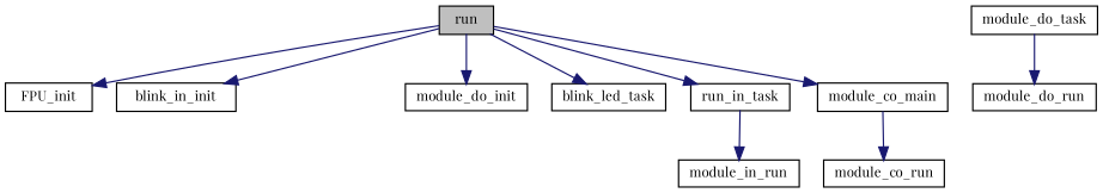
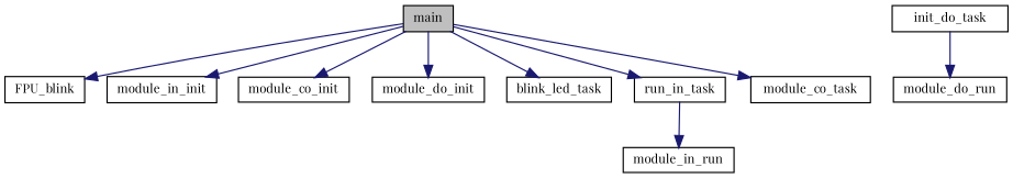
  digraph {
    fontname="Playfair Display"
    rankdir=TB
    node [color=black fillcolor=white fontname="Playfair Display" fontsize=10 shape=record style=filled]
    edge [color=midnightblue fontname="Playfair Display" fontsize=10 labelfontname=Helvetica labelfontsize=10 style=solid]
-   n1 [fillcolor=grey75 fontcolor=black height=0.2 label=run width=0.4]
-   n2 [height=0.2 label=FPU_init width=0.4]
-   n3 [height=0.2 label=blink_in_init width=0.4]
+   n1 [fillcolor=grey75 fontcolor=black height=0.2 label=main width=0.4]
+   n2 [height=0.2 label=FPU_blink width=0.4]
+   n3 [height=0.2 label=module_in_init width=0.4]
+   n4 [height=0.2 label=module_co_init width=0.4]
    n5 [height=0.2 label=module_do_init width=0.4]
    n6 [height=0.2 label=blink_led_task width=0.4]
    n7 [height=0.2 label=run_in_task width=0.4]
-   n8 [height=0.2 label=module_co_main width=0.4]
-   n9 [height=0.2 label=module_do_task width=0.4]
+   n8 [height=0.2 label=module_co_task width=0.4]
+   n9 [height=0.2 label=init_do_task width=0.4]
    n10 [height=0.2 label=module_do_run width=0.4]
    n11 [height=0.2 label=module_in_run width=0.4]
-   n12 [height=0.2 label=module_co_run width=0.4]
    n1 -> n2
    n1 -> n3
+   n1 -> n4
    n1 -> n5
    n1 -> n6
    n1 -> n7
    n1 -> n8
    n7 -> n11
-   n8 -> n12
    n9 -> n10
  }
